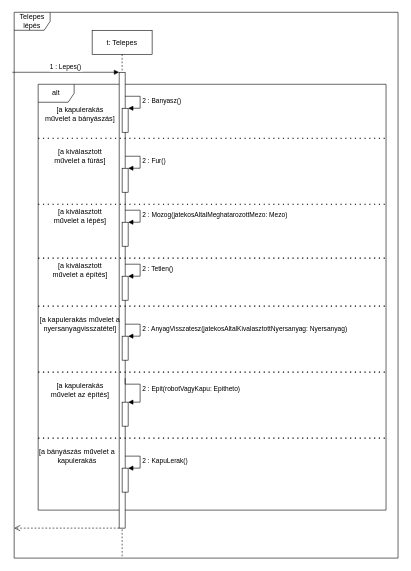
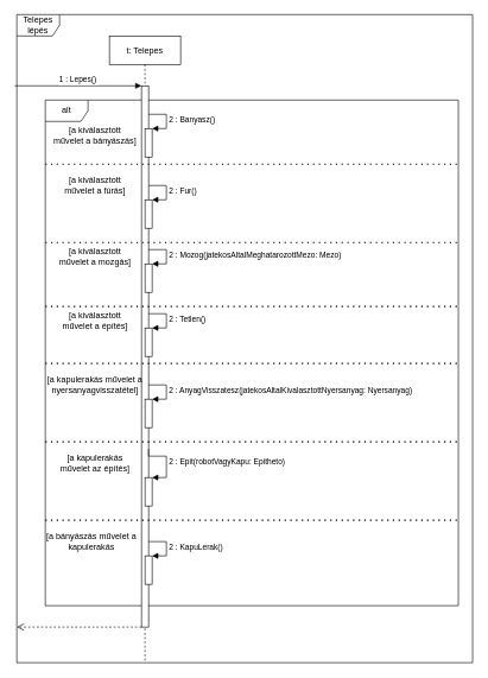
  <mxCell id="0" />
  <mxCell id="1" parent="0" />
  <mxCell id="2" value="Telepes lépés" style="shape=umlFrame;whiteSpace=wrap;html=1;" vertex="1" parent="1"><mxGeometry x="23" y="20" width="640" height="910" as="geometry" /></mxCell>
  <mxCell id="3" value="alt" style="shape=umlFrame;whiteSpace=wrap;html=1;" parent="1" vertex="1"><mxGeometry x="63" y="140" width="580" height="710" as="geometry" /></mxCell>
  <mxCell id="4" value="t: Telepes" style="shape=umlLifeline;perimeter=lifelinePerimeter;container=1;collapsible=0;recursiveResize=0;rounded=0;shadow=0;strokeWidth=1;" parent="1" vertex="1"><mxGeometry x="153" y="50" width="100" height="880" as="geometry" /></mxCell>
  <mxCell id="5" value="" style="points=[];perimeter=orthogonalPerimeter;rounded=0;shadow=0;strokeWidth=1;" parent="4" vertex="1"><mxGeometry x="45" y="70" width="10" height="760" as="geometry" /></mxCell>
  <mxCell id="6" value="" style="verticalAlign=bottom;endArrow=open;dashed=1;endSize=8;shadow=0;strokeWidth=1;" parent="1" source="5" edge="1"><mxGeometry relative="1" as="geometry"><mxPoint x="23" y="880" as="targetPoint" /><mxPoint x="378" y="282" as="sourcePoint" /></mxGeometry></mxCell>
  <mxCell id="7" value="" style="html=1;points=[];perimeter=orthogonalPerimeter;" parent="1" vertex="1"><mxGeometry x="203" y="180" width="10" height="40" as="geometry" /></mxCell>
  <mxCell id="8" value="2 : Banyasz()" style="edgeStyle=orthogonalEdgeStyle;html=1;align=left;spacingLeft=2;endArrow=block;rounded=0;entryX=1;entryY=0;" parent="1" target="7" edge="1"><mxGeometry relative="1" as="geometry"><mxPoint x="208" y="160" as="sourcePoint" /><Array as="points"><mxPoint x="233" y="160" /></Array></mxGeometry></mxCell>
  <mxCell id="9" value="" style="html=1;points=[];perimeter=orthogonalPerimeter;" parent="1" vertex="1"><mxGeometry x="203" y="280" width="10" height="40" as="geometry" /></mxCell>
  <mxCell id="10" value="2 : Fur()" style="edgeStyle=orthogonalEdgeStyle;html=1;align=left;spacingLeft=2;endArrow=block;rounded=0;entryX=1;entryY=0;" parent="1" target="9" edge="1"><mxGeometry relative="1" as="geometry"><mxPoint x="208" y="260" as="sourcePoint" /><Array as="points"><mxPoint x="233" y="260" /></Array></mxGeometry></mxCell>
  <mxCell id="11" value="" style="html=1;points=[];perimeter=orthogonalPerimeter;" parent="1" vertex="1"><mxGeometry x="203" y="370" width="10" height="40" as="geometry" /></mxCell>
  <mxCell id="12" value="2 : Mozog(jatekosAltalMeghatarozottMezo: Mezo)" style="edgeStyle=orthogonalEdgeStyle;html=1;align=left;spacingLeft=2;endArrow=block;rounded=0;entryX=1;entryY=0;" parent="1" target="11" edge="1"><mxGeometry relative="1" as="geometry"><mxPoint x="208" y="350" as="sourcePoint" /><Array as="points"><mxPoint x="233" y="350" /></Array></mxGeometry></mxCell>
  <mxCell id="13" value="" style="html=1;points=[];perimeter=orthogonalPerimeter;" parent="1" vertex="1"><mxGeometry x="203" y="460" width="10" height="40" as="geometry" /></mxCell>
  <mxCell id="14" value="2 : Tetlen()" style="edgeStyle=orthogonalEdgeStyle;html=1;align=left;spacingLeft=2;endArrow=block;rounded=0;entryX=1;entryY=0;" parent="1" target="13" edge="1"><mxGeometry relative="1" as="geometry"><mxPoint x="208" y="440" as="sourcePoint" /><Array as="points"><mxPoint x="233" y="440" /></Array></mxGeometry></mxCell>
  <mxCell id="15" value="" style="html=1;points=[];perimeter=orthogonalPerimeter;" parent="1" vertex="1"><mxGeometry x="203" y="560" width="10" height="40" as="geometry" /></mxCell>
  <mxCell id="16" value="2 : AnyagVisszatesz(jatekosAltalKivalasztottNyersanyag: Nyersanyag)" style="edgeStyle=orthogonalEdgeStyle;html=1;align=left;spacingLeft=2;endArrow=block;rounded=0;entryX=1;entryY=0;" parent="1" target="15" edge="1"><mxGeometry relative="1" as="geometry"><mxPoint x="208" y="540" as="sourcePoint" /><Array as="points"><mxPoint x="233" y="540" /></Array></mxGeometry></mxCell>
  <mxCell id="17" value="" style="html=1;points=[];perimeter=orthogonalPerimeter;" parent="1" vertex="1"><mxGeometry x="203" y="670" width="10" height="40" as="geometry" /></mxCell>
  <mxCell id="18" value="2 : Epit(robotVagyKapu: Epitheto)" style="edgeStyle=orthogonalEdgeStyle;html=1;align=left;spacingLeft=2;endArrow=block;rounded=0;entryX=1;entryY=0;" parent="1" target="17" edge="1"><mxGeometry relative="1" as="geometry"><mxPoint x="208" y="630" as="sourcePoint" /><Array as="points"><mxPoint x="208" y="640" /><mxPoint x="233" y="640" /><mxPoint x="233" y="670" /></Array></mxGeometry></mxCell>
  <mxCell id="19" value="" style="html=1;points=[];perimeter=orthogonalPerimeter;" parent="1" vertex="1"><mxGeometry x="203" y="780" width="10" height="40" as="geometry" /></mxCell>
  <mxCell id="20" value="2 : KapuLerak()" style="edgeStyle=orthogonalEdgeStyle;html=1;align=left;spacingLeft=2;endArrow=block;rounded=0;entryX=1;entryY=0;" parent="1" target="19" edge="1"><mxGeometry relative="1" as="geometry"><mxPoint x="208" y="760" as="sourcePoint" /><Array as="points"><mxPoint x="233" y="760" /></Array></mxGeometry></mxCell>
  <mxCell id="21" value="" style="endArrow=none;dashed=1;html=1;dashPattern=1 3;strokeWidth=2;" parent="1" edge="1"><mxGeometry width="50" height="50" relative="1" as="geometry"><mxPoint x="63" y="230" as="sourcePoint" /><mxPoint x="643" y="230" as="targetPoint" /></mxGeometry></mxCell>
  <mxCell id="22" value="" style="endArrow=none;dashed=1;html=1;dashPattern=1 3;strokeWidth=2;" parent="1" edge="1"><mxGeometry width="50" height="50" relative="1" as="geometry"><mxPoint x="63" y="340" as="sourcePoint" /><mxPoint x="643" y="340" as="targetPoint" /></mxGeometry></mxCell>
  <mxCell id="23" value="" style="endArrow=none;dashed=1;html=1;dashPattern=1 3;strokeWidth=2;" parent="1" edge="1"><mxGeometry width="50" height="50" relative="1" as="geometry"><mxPoint x="63" y="430" as="sourcePoint" /><mxPoint x="643" y="430" as="targetPoint" /></mxGeometry></mxCell>
  <mxCell id="24" value="" style="endArrow=none;dashed=1;html=1;dashPattern=1 3;strokeWidth=2;" parent="1" edge="1"><mxGeometry width="50" height="50" relative="1" as="geometry"><mxPoint x="63" y="510" as="sourcePoint" /><mxPoint x="643" y="510" as="targetPoint" /></mxGeometry></mxCell>
  <mxCell id="25" value="" style="endArrow=none;dashed=1;html=1;dashPattern=1 3;strokeWidth=2;" parent="1" edge="1"><mxGeometry width="50" height="50" relative="1" as="geometry"><mxPoint x="63" y="620" as="sourcePoint" /><mxPoint x="643" y="620" as="targetPoint" /></mxGeometry></mxCell>
  <mxCell id="26" value="" style="endArrow=none;dashed=1;html=1;dashPattern=1 3;strokeWidth=2;" parent="1" edge="1"><mxGeometry width="50" height="50" relative="1" as="geometry"><mxPoint x="63" y="730" as="sourcePoint" /><mxPoint x="643" y="730" as="targetPoint" /></mxGeometry></mxCell>
- <mxCell id="27" value="[a kapulerakás művelet a bányászás]" style="text;html=1;strokeColor=none;fillColor=none;align=center;verticalAlign=middle;whiteSpace=wrap;rounded=0;" parent="1" vertex="1"><mxGeometry x="73" y="180" width="120" height="20" as="geometry" /></mxCell>
+ <mxCell id="27" value="[a kiválasztott művelet a bányászás]" style="text;html=1;strokeColor=none;fillColor=none;align=center;verticalAlign=middle;whiteSpace=wrap;rounded=0;" parent="1" vertex="1"><mxGeometry x="73" y="180" width="120" height="20" as="geometry" /></mxCell>
  <mxCell id="28" value="[a kiválasztott művelet a fúrás&lt;span style=&quot;color: rgba(0 , 0 , 0 , 0) ; font-family: monospace ; font-size: 0px&quot;&gt;CmxGraphModel%3E%3Croot%3E%3CmxCell%20id%3D%220%22%2F%3E%3CmxCell%20id%3D%221%22%20parent%3D%220%22%2F%3E%3CmxCell%20id%3D%222%22%20value%3D%22%5Ba%20kiv%C3%A1lasztott%20m%C5%B1velet%20a%20b%C3%A1ny%C3%A1sz%C3%A1s%5D%22%20style%3D%22text%3Bhtml%3D1%3BstrokeColor%3Dnone%3BfillColor%3Dnone%3Balign%3Dcenter%3BverticalAlign%3Dmiddle%3BwhiteSpace%3Dwrap%3Brounded%3D0%3B%22%20vertex%3D%221%22%20parent%3D%221%22%3E%3CmxGeometry%20x%3D%2240%22%20y%3D%22210%22%20width%3D%22120%22%20height%3D%2220%22%20as%3D%22geometry%22%2F%3E%3C%2FmxCell%3E%3C%2Froot%3E%3C%2FmxGraphModel%3E&lt;/span&gt;]" style="text;html=1;strokeColor=none;fillColor=none;align=center;verticalAlign=middle;whiteSpace=wrap;rounded=0;" parent="1" vertex="1"><mxGeometry x="73" y="250" width="120" height="20" as="geometry" /></mxCell>
- <mxCell id="29" value="[a kiválasztott művelet a lépés]" style="text;html=1;strokeColor=none;fillColor=none;align=center;verticalAlign=middle;whiteSpace=wrap;rounded=0;" parent="1" vertex="1"><mxGeometry x="73" y="350" width="120" height="20" as="geometry" /></mxCell>
+ <mxCell id="29" value="[a kiválasztott művelet a mozgás]" style="text;html=1;strokeColor=none;fillColor=none;align=center;verticalAlign=middle;whiteSpace=wrap;rounded=0;" parent="1" vertex="1"><mxGeometry x="73" y="350" width="120" height="20" as="geometry" /></mxCell>
  <mxCell id="30" value="[a kiválasztott művelet a építés]" style="text;html=1;strokeColor=none;fillColor=none;align=center;verticalAlign=middle;whiteSpace=wrap;rounded=0;" parent="1" vertex="1"><mxGeometry x="73" y="440" width="120" height="20" as="geometry" /></mxCell>
  <mxCell id="31" value="[a kapulerakás művelet a nyersanyagvisszatétel]" style="text;html=1;strokeColor=none;fillColor=none;align=center;verticalAlign=middle;whiteSpace=wrap;rounded=0;" parent="1" vertex="1"><mxGeometry x="63" y="530" width="140" height="20" as="geometry" /></mxCell>
  <mxCell id="32" value="[a kapulerakás művelet az építés]" style="text;html=1;strokeColor=none;fillColor=none;align=center;verticalAlign=middle;whiteSpace=wrap;rounded=0;" parent="1" vertex="1"><mxGeometry x="73" y="640" width="120" height="20" as="geometry" /></mxCell>
  <mxCell id="33" value="[a bányászás művelet a kapulerakás" style="text;html=1;strokeColor=none;fillColor=none;align=center;verticalAlign=middle;whiteSpace=wrap;rounded=0;" parent="1" vertex="1"><mxGeometry x="63" y="750" width="130" height="20" as="geometry" /></mxCell>
  <mxCell id="34" value="1 : Lepes()" style="verticalAlign=bottom;startArrow=none;endArrow=block;startSize=8;shadow=0;strokeWidth=1;startFill=0;" parent="1" target="5" edge="1"><mxGeometry relative="1" as="geometry"><mxPoint x="20" y="120" as="sourcePoint" /></mxGeometry></mxCell>
